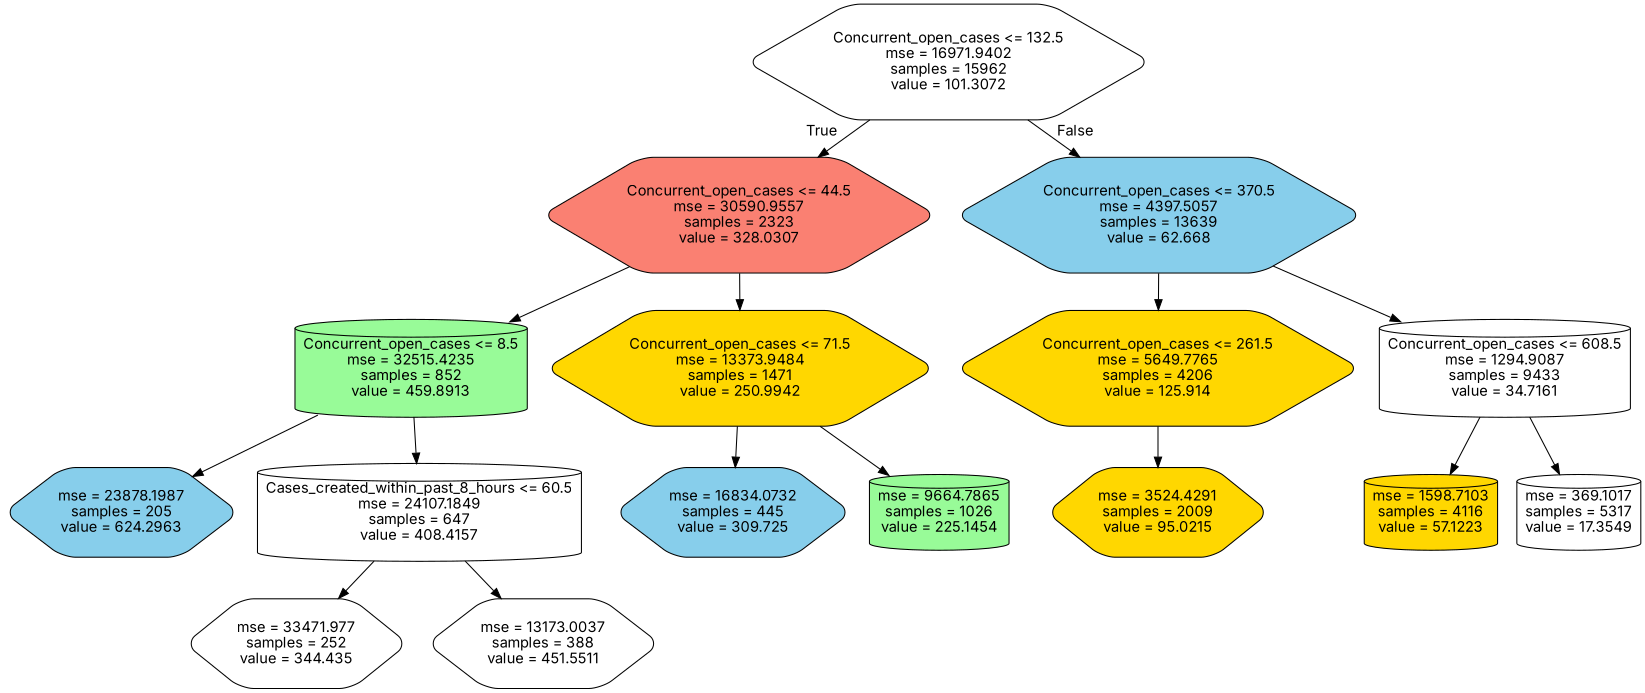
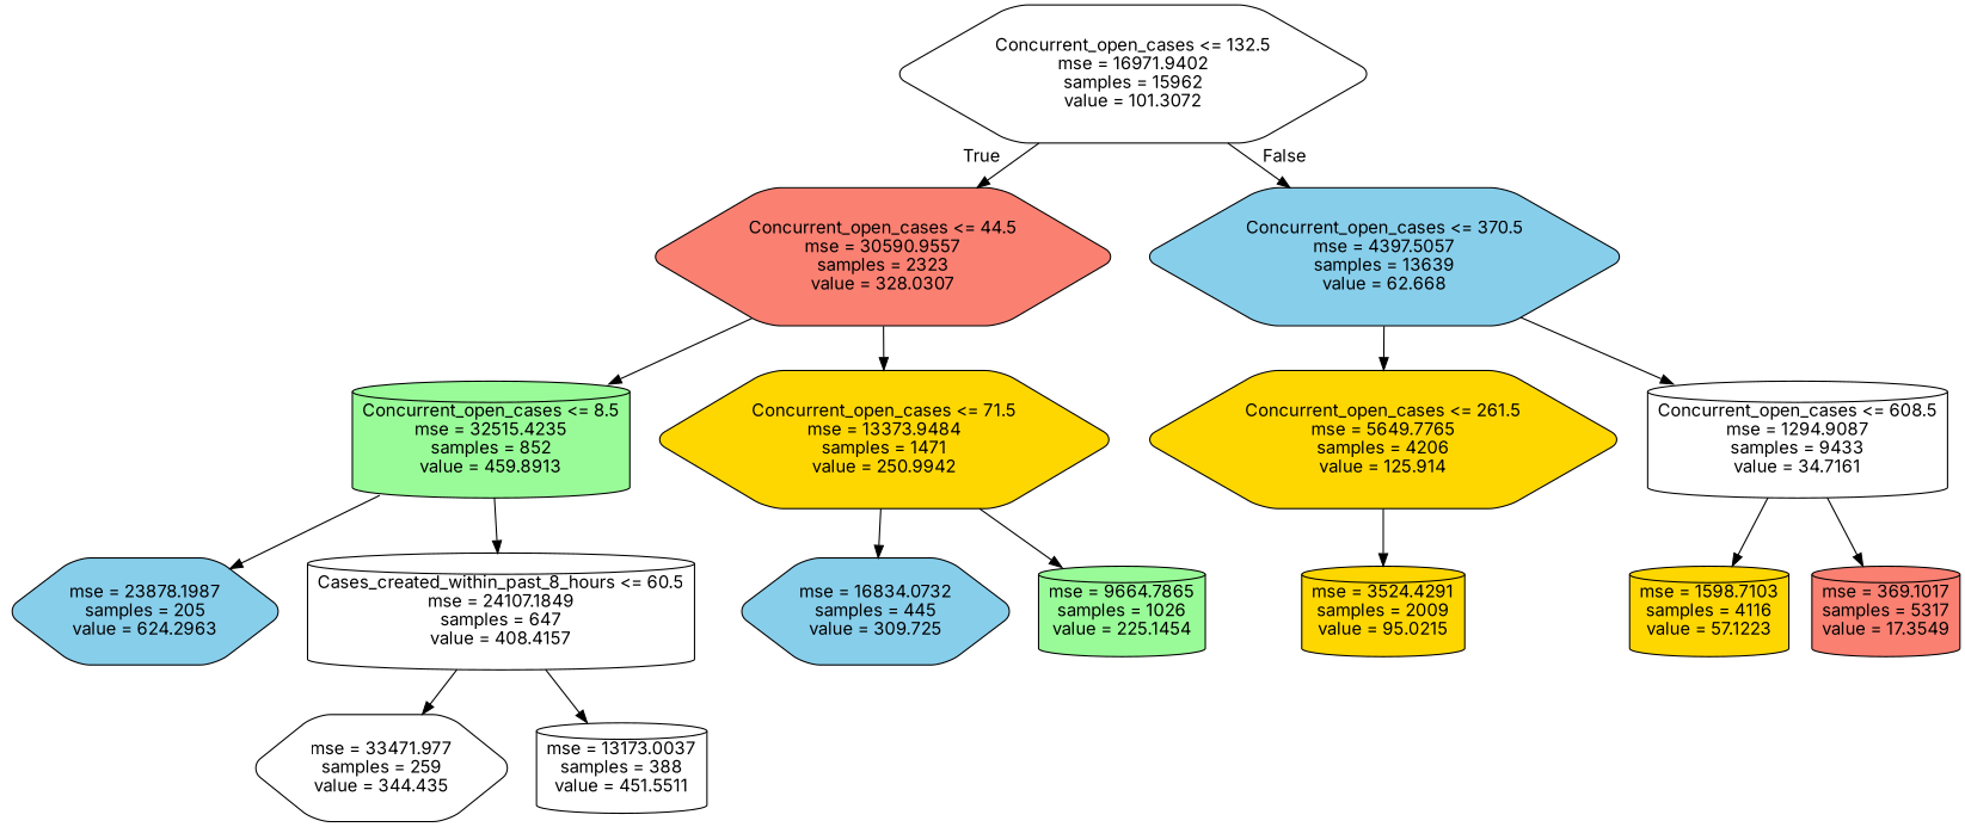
  digraph {
    fontname=Inter
    node [color=black fillcolor=white fontname=Inter shape=hexagon style="filled, rounded"]
    edge [fontname=Inter]
    n1 [label="Concurrent_open_cases <= 132.5\nmse = 16971.9402\nsamples = 15962\nvalue = 101.3072"]
    n2 [fillcolor=salmon label="Concurrent_open_cases <= 44.5\nmse = 30590.9557\nsamples = 2323\nvalue = 328.0307"]
    n3 [fillcolor=skyblue label="Concurrent_open_cases <= 370.5\nmse = 4397.5057\nsamples = 13639\nvalue = 62.668"]
    n4 [fillcolor=palegreen label="Concurrent_open_cases <= 8.5\nmse = 32515.4235\nsamples = 852\nvalue = 459.8913" shape=cylinder]
    n5 [fillcolor=gold label="Concurrent_open_cases <= 71.5\nmse = 13373.9484\nsamples = 1471\nvalue = 250.9942"]
    n6 [fillcolor=gold label="Concurrent_open_cases <= 261.5\nmse = 5649.7765\nsamples = 4206\nvalue = 125.914"]
    n7 [label="Concurrent_open_cases <= 608.5\nmse = 1294.9087\nsamples = 9433\nvalue = 34.7161" shape=cylinder]
    n8 [fillcolor=skyblue label="mse = 23878.1987\nsamples = 205\nvalue = 624.2963"]
    n9 [label="Cases_created_within_past_8_hours <= 60.5\nmse = 24107.1849\nsamples = 647\nvalue = 408.4157" shape=cylinder]
    n10 [fillcolor=skyblue label="mse = 16834.0732\nsamples = 445\nvalue = 309.725"]
    n11 [fillcolor=palegreen label="mse = 9664.7865\nsamples = 1026\nvalue = 225.1454" shape=cylinder]
-   n12 [label="mse = 33471.977\nsamples = 252\nvalue = 344.435"]
-   n13 [label="mse = 13173.0037\nsamples = 388\nvalue = 451.5511"]
-   n14 [fillcolor=gold label="mse = 3524.4291\nsamples = 2009\nvalue = 95.0215"]
+   n12 [label="mse = 33471.977\nsamples = 259\nvalue = 344.435"]
+   n13 [label="mse = 13173.0037\nsamples = 388\nvalue = 451.5511" shape=cylinder]
+   n14 [fillcolor=gold label="mse = 3524.4291\nsamples = 2009\nvalue = 95.0215" shape=cylinder]
    n15 [fillcolor=gold label="mse = 1598.7103\nsamples = 4116\nvalue = 57.1223" shape=cylinder]
-   n16 [label="mse = 369.1017\nsamples = 5317\nvalue = 17.3549" shape=cylinder]
+   n16 [fillcolor=salmon label="mse = 369.1017\nsamples = 5317\nvalue = 17.3549" shape=cylinder]
    n1 -> n2 [headlabel=True labelangle=45 labeldistance=2.5]
    n1 -> n3 [headlabel=False labelangle=-45 labeldistance=2.5]
    n2 -> n4
    n2 -> n5
    n3 -> n6
    n3 -> n7
    n4 -> n8
    n4 -> n9
    n5 -> n10
    n5 -> n11
    n6 -> n14
    n7 -> n15
    n7 -> n16
    n9 -> n12
    n9 -> n13
  }
